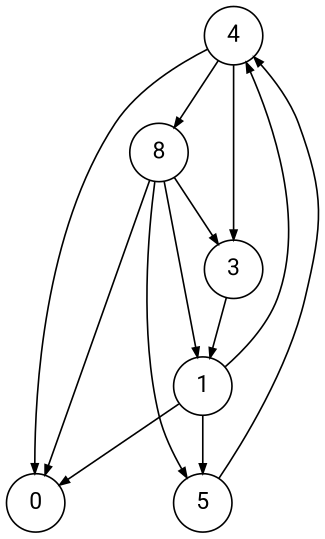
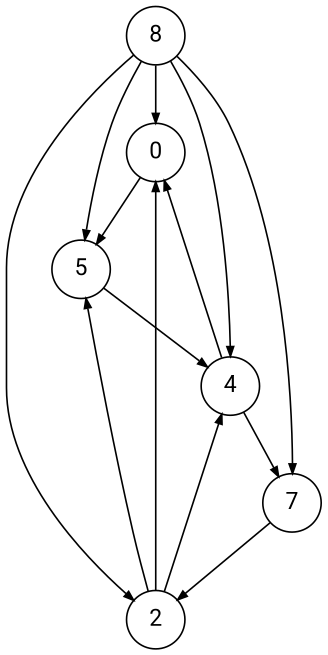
  digraph {
    fontname=Roboto
    normalize=true
    scale=1.5
    node [fixedsize=true fontname=Roboto shape=circle]
    edge [arrowsize=0.6 fontname=Roboto]
    0 [width=0.5]
    5 [width=0.5]
    4 [width=0.5]
    n4 [label=8 width=0.5]
-   3 [width=0.5]
-   1 [width=0.5]
+   3 [width=0.5 label=7]
+   1 [width=0.5 label=2]
+   0 -> 5
    5 -> 4
    4 -> 0
-   4 -> n4
+   n4 -> 4
    4 -> 3
    n4 -> 0
    n4 -> 5
    n4 -> 3
    n4 -> 1
    3 -> 1
    1 -> 0
    1 -> 5
    1 -> 4
  }
